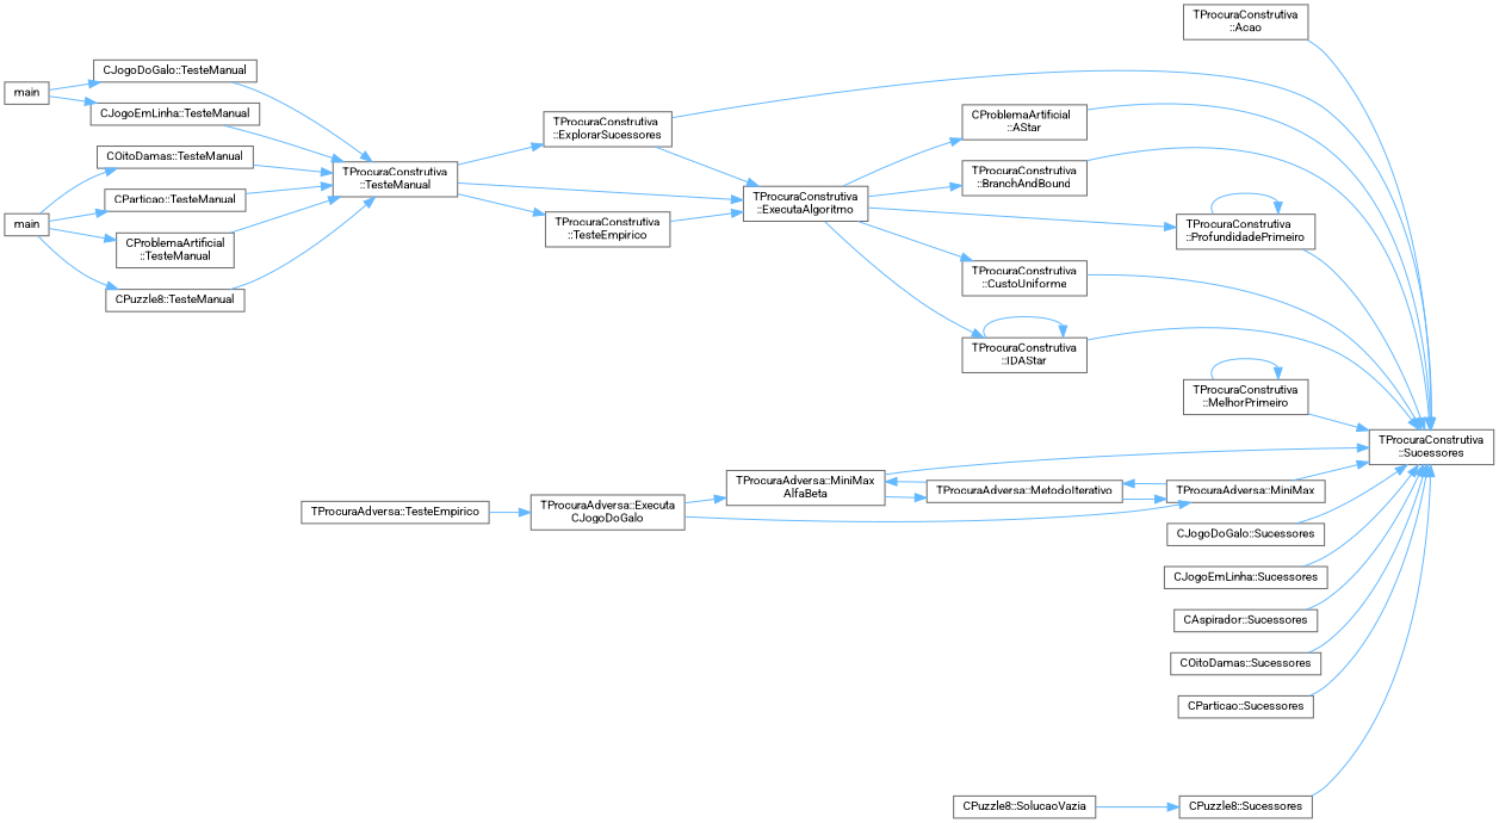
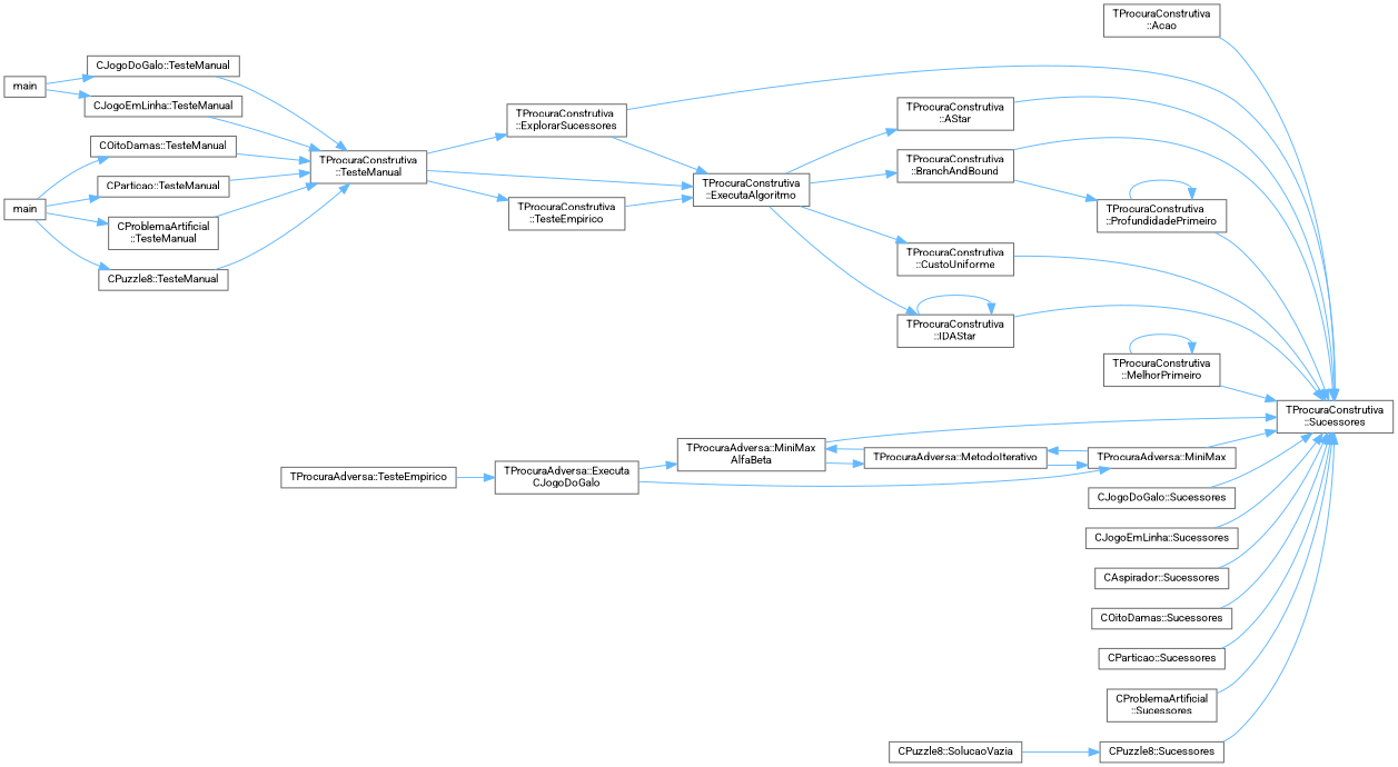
  digraph {
    fontname=Roboto
    rankdir=RL
    node [color=grey40 fillcolor=white fontname=Roboto fontsize=10 shape=box style=filled]
    edge [color=steelblue1 dir=back fontname=Roboto fontsize=10 labelfontname=Helvetica labelfontsize=10 style=solid]
    n1 [height=0.2 label="TProcuraConstrutiva\l::Sucessores" width=0.4]
    n2 [height=0.2 label="TProcuraConstrutiva\l::Acao" width=0.4]
-   n3 [height=0.2 label="CProblemaArtificial\l::AStar" width=0.4]
+   n3 [height=0.2 label="TProcuraConstrutiva\l::AStar" width=0.4]
    n4 [height=0.2 label="TProcuraConstrutiva\l::ExplorarSucessores" width=0.4]
    n5 [height=0.2 label="TProcuraConstrutiva\l::BranchAndBound" width=0.4]
    n6 [height=0.2 label="TProcuraConstrutiva\l::CustoUniforme" width=0.4]
    n7 [height=0.2 label="TProcuraConstrutiva\l::IDAStar" width=0.4]
    n8 [height=0.2 label="TProcuraConstrutiva\l::MelhorPrimeiro" width=0.4]
    n9 [height=0.2 label="TProcuraAdversa::MiniMax" width=0.4]
    n10 [height=0.2 label="TProcuraAdversa::MiniMax\lAlfaBeta" width=0.4]
    n11 [height=0.2 label="TProcuraConstrutiva\l::ProfundidadePrimeiro" width=0.4]
    n12 [height=0.2 label="CJogoDoGalo::Sucessores" width=0.4]
    n13 [height=0.2 label="CJogoEmLinha::Sucessores" width=0.4]
    n14 [height=0.2 label="CAspirador::Sucessores" width=0.4]
    n15 [height=0.2 label="COitoDamas::Sucessores" width=0.4]
    n16 [height=0.2 label="CParticao::Sucessores" width=0.4]
+   n17 [height=0.2 label="CProblemaArtificial\l::Sucessores" width=0.4]
    n18 [height=0.2 label="CPuzzle8::Sucessores" width=0.4]
    n19 [height=0.2 label="TProcuraConstrutiva\l::ExecutaAlgoritmo" width=0.4]
    n20 [height=0.2 label="TProcuraConstrutiva\l::TesteManual" width=0.4]
    n21 [height=0.2 label="TProcuraAdversa::Executa\lCJogoDoGalo" width=0.4]
    n22 [height=0.2 label="TProcuraAdversa::MetodoIterativo" width=0.4]
    n23 [height=0.2 label="CPuzzle8::SolucaoVazia" width=0.4]
    n24 [height=0.2 label="TProcuraConstrutiva\l::TesteEmpirico" width=0.4]
    n25 [height=0.2 label="CJogoDoGalo::TesteManual" width=0.4]
    n26 [height=0.2 label="CJogoEmLinha::TesteManual" width=0.4]
    n27 [height=0.2 label="COitoDamas::TesteManual" width=0.4]
    n28 [height=0.2 label="CParticao::TesteManual" width=0.4]
    n29 [height=0.2 label="CProblemaArtificial\l::TesteManual" width=0.4]
    n30 [height=0.2 label="CPuzzle8::TesteManual" width=0.4]
    n31 [height=0.2 label=main width=0.4]
    n32 [height=0.2 label=main width=0.4]
    n33 [height=0.2 label="TProcuraAdversa::TesteEmpirico" width=0.4]
    n1 -> n2
    n1 -> n3
    n1 -> n4
    n1 -> n5
    n1 -> n6
    n1 -> n7
    n1 -> n8
    n1 -> n9
    n1 -> n10
    n1 -> n11
    n1 -> n12
    n1 -> n13
    n1 -> n14
    n1 -> n15
    n1 -> n16
+   n1 -> n17
    n1 -> n18
    n3 -> n19
    n4 -> n20
    n5 -> n19
    n6 -> n19
    n7 -> n7
    n7 -> n19
    n8 -> n8
    n9 -> n21
    n9 -> n22
    n10 -> n21
    n10 -> n22
    n11 -> n11
-   n11 -> n19
+   n11 -> n5
    n18 -> n23
    n19 -> n4
    n19 -> n20
    n19 -> n24
    n20 -> n25
    n20 -> n26
    n20 -> n27
    n20 -> n28
    n20 -> n29
    n20 -> n30
    n21 -> n33
    n22 -> n9
    n22 -> n10
    n24 -> n20
    n25 -> n31
    n26 -> n31
    n27 -> n32
    n28 -> n32
    n29 -> n32
    n30 -> n32
  }
